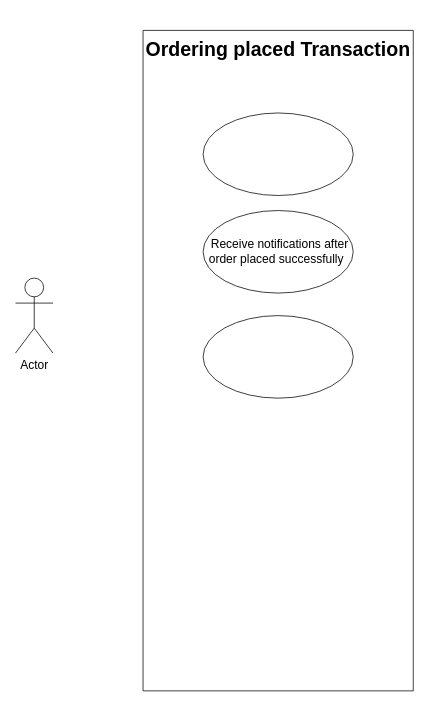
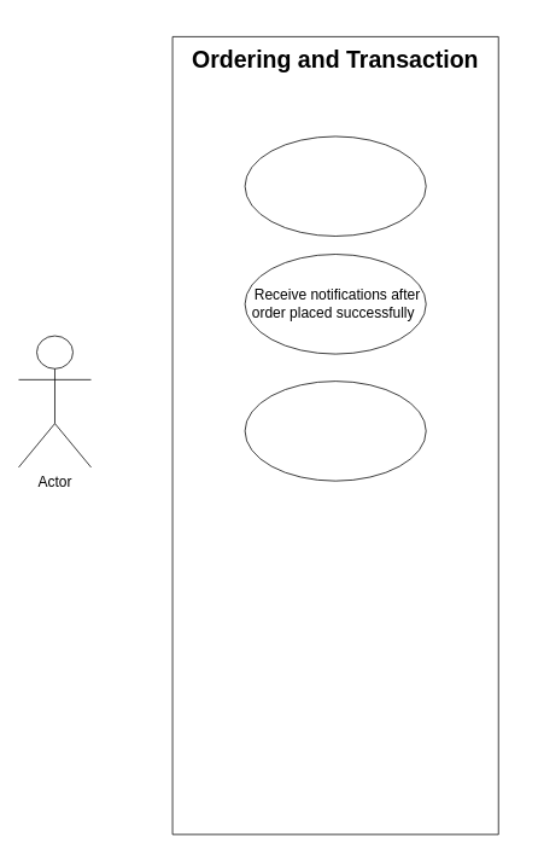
  <mxCell id="0" />
  <mxCell id="1" parent="0" />
- <mxCell id="2" value="&lt;font style=&quot;font-size: 26px;&quot;&gt;&lt;b&gt;&lt;span style=&quot;font-style: normal;&quot;&gt;Ordering placed Transaction&lt;/span&gt;&lt;/b&gt;&lt;br&gt;&lt;/font&gt;" style="text;html=1;strokeColor=none;fillColor=none;align=center;verticalAlign=middle;whiteSpace=wrap;rounded=0;fontSize=16;fontStyle=2" vertex="1" parent="1"><mxGeometry x="168.12" y="20" width="403.75" height="90" as="geometry" /></mxCell>
- <mxCell id="3" value="Actor" style="shape=umlActor;verticalLabelPosition=bottom;verticalAlign=top;html=1;outlineConnect=0;fontSize=16;" vertex="1" parent="1"><mxGeometry x="20" y="370" width="50" height="100" as="geometry" /></mxCell>
+ <mxCell id="2" value="&lt;font style=&quot;font-size: 26px;&quot;&gt;&lt;b&gt;&lt;span style=&quot;font-style: normal;&quot;&gt;Ordering and Transaction&lt;/span&gt;&lt;/b&gt;&lt;br&gt;&lt;/font&gt;" style="text;html=1;strokeColor=none;fillColor=none;align=center;verticalAlign=middle;whiteSpace=wrap;rounded=0;fontSize=16;fontStyle=2" vertex="1" parent="1"><mxGeometry x="168.12" y="20" width="403.75" height="90" as="geometry" /></mxCell>
+ <mxCell id="3" value="Actor" style="shape=umlActor;verticalLabelPosition=bottom;verticalAlign=top;html=1;outlineConnect=0;fontSize=16;" vertex="1" parent="1"><mxGeometry x="20" y="370" width="80" height="145" as="geometry" /></mxCell>
  <mxCell id="4" value="&amp;nbsp;Receive notifications after order placed successfully&amp;nbsp;" style="ellipse;whiteSpace=wrap;html=1;fontSize=16;" vertex="1" parent="1"><mxGeometry x="269.99" y="280" width="200" height="110" as="geometry" /></mxCell>
  <mxCell id="5" value="" style="swimlane;startSize=0;fontSize=16;movable=0;resizable=0;rotatable=0;deletable=0;editable=0;locked=1;connectable=0;" vertex="1" parent="1"><mxGeometry x="189.99" y="40" width="360.01" height="880" as="geometry" /></mxCell>
  <mxCell id="6" value="" style="ellipse;whiteSpace=wrap;html=1;fontSize=16;movable=0;resizable=0;rotatable=0;deletable=0;editable=0;locked=1;connectable=0;" vertex="1" parent="5"><mxGeometry x="80" y="110" width="200" height="110" as="geometry" /></mxCell>
  <mxCell id="7" value="" style="ellipse;whiteSpace=wrap;html=1;fontSize=16;movable=0;resizable=0;rotatable=0;deletable=0;editable=0;locked=1;connectable=0;" vertex="1" parent="5"><mxGeometry x="80" y="380" width="200" height="110" as="geometry" /></mxCell>
